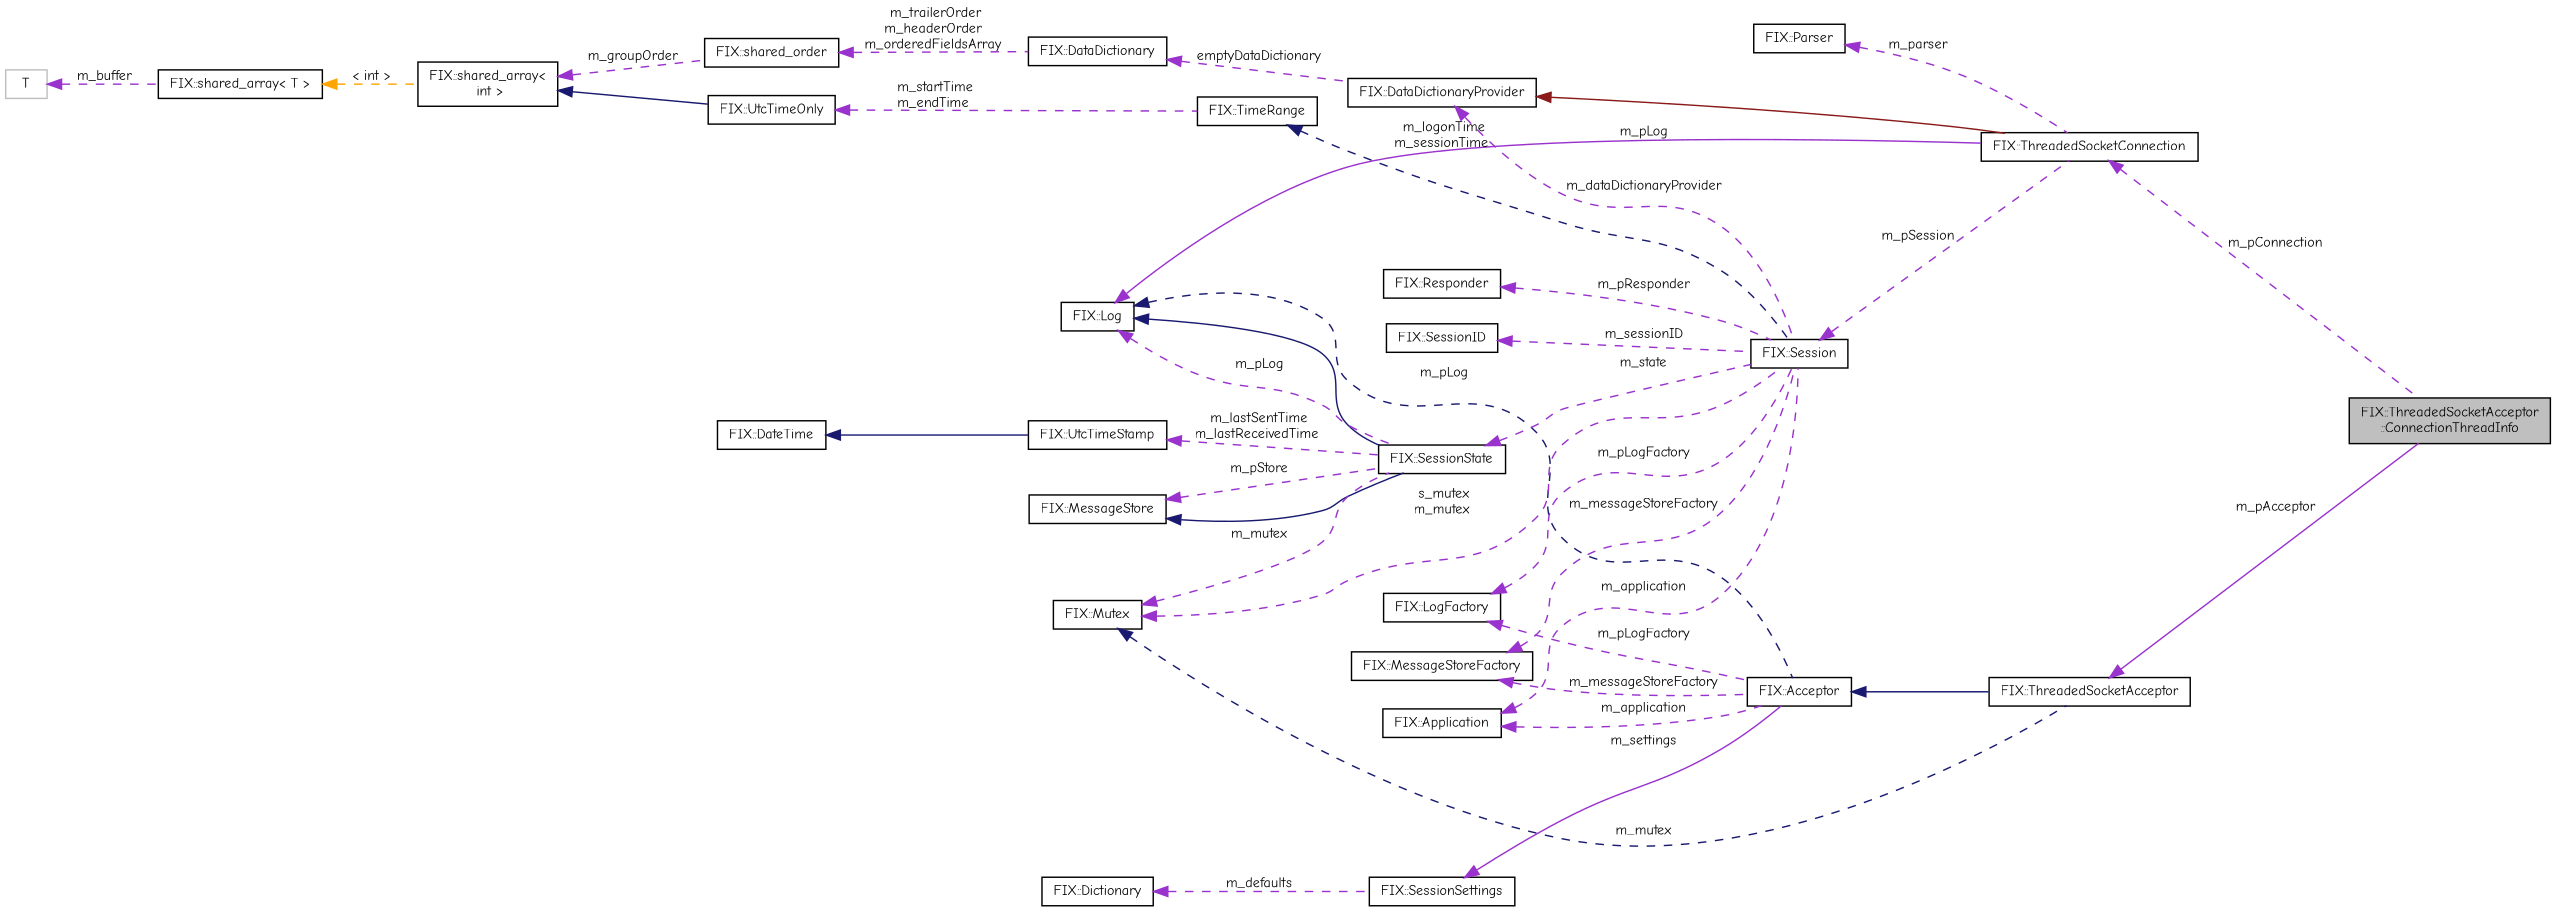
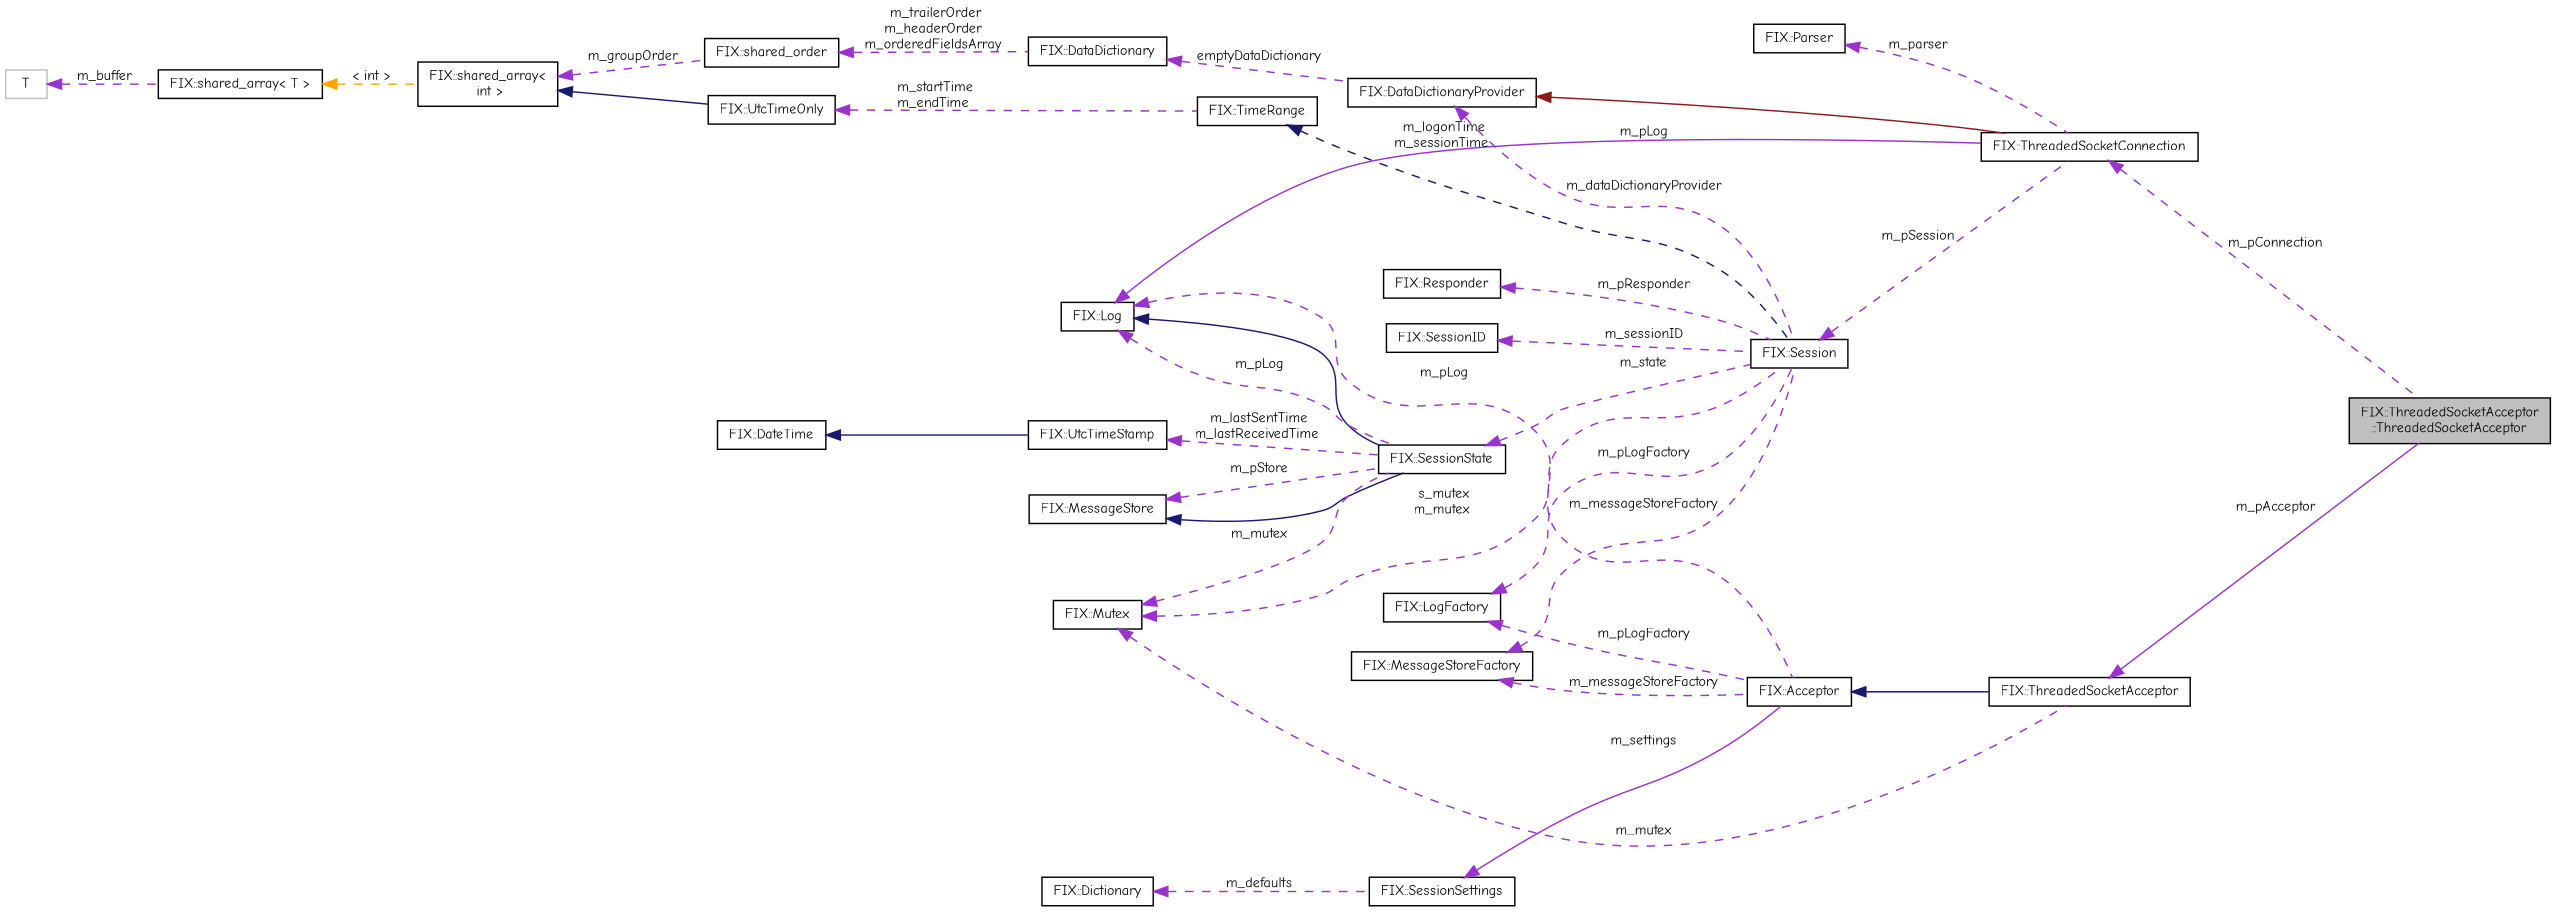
  digraph {
    fontname="Comic Neue"
    rankdir=LR
    node [color=black fillcolor=white fontname="Comic Neue" fontsize=10 shape=record style=filled]
    edge [color=darkorchid3 dir=back fontname="Comic Neue" fontsize=10 labelfontname=Helvetica labelfontsize=10 style=dashed]
-   n1 [fillcolor=grey75 fontcolor=black height=0.2 label="FIX::ThreadedSocketAcceptor\l::ConnectionThreadInfo" width=0.4]
+   n1 [fillcolor=grey75 fontcolor=black height=0.2 label="FIX::ThreadedSocketAcceptor\l::ThreadedSocketAcceptor" width=0.4]
    n2 [height=0.2 label="FIX::ThreadedSocketConnection" width=0.4]
    n3 [height=0.2 label="FIX::Responder" width=0.4]
    n4 [height=0.2 label="FIX::Session" width=0.4]
    n5 [height=0.2 label="FIX::Log" width=0.4]
    n6 [height=0.2 label="FIX::SessionState" width=0.4]
    n7 [height=0.2 label="FIX::Acceptor" width=0.4]
    n8 [height=0.2 label="FIX::ThreadedSocketAcceptor" width=0.4]
    n9 [height=0.2 label="FIX::Parser" width=0.4]
    n10 [height=0.2 label="FIX::MessageStore" width=0.4]
    n11 [height=0.2 label="FIX::UtcTimeStamp" width=0.4]
    n12 [height=0.2 label="FIX::DateTime" width=0.4]
    n13 [height=0.2 label="FIX::UtcTimeOnly" width=0.4]
    n14 [height=0.2 label="FIX::TimeRange" width=0.4]
    n15 [height=0.2 label="FIX::Mutex" width=0.4]
-   n16 [height=0.2 label="FIX::Application" width=0.4]
    n17 [height=0.2 label="FIX::SessionID" width=0.4]
    n18 [height=0.2 label="FIX::MessageStoreFactory" width=0.4]
    n19 [height=0.2 label="FIX::DataDictionaryProvider" width=0.4]
    n20 [height=0.2 label="FIX::DataDictionary" width=0.4]
    n21 [height=0.2 label="FIX::shared_order" width=0.4]
    n22 [height=0.2 label="FIX::shared_array\<\l int \>" width=0.4]
    n23 [height=0.2 label="FIX::shared_array\< T \>" width=0.4]
    n24 [color=grey75 height=0.2 label=T width=0.4]
    n25 [height=0.2 label="FIX::LogFactory" width=0.4]
    n26 [height=0.2 label="FIX::SessionSettings" width=0.4]
    n27 [height=0.2 label="FIX::Dictionary" width=0.4]
    n2 -> n1 [label=" m_pConnection"]
    n3 -> n4 [label=" m_pResponder"]
    n4 -> n2 [label=" m_pSession"]
    n5 -> n2 [label=" m_pLog" style=solid]
    n5 -> n6 [color=midnightblue style=solid]
    n5 -> n6 [label=" m_pLog"]
-   n5 -> n7 [color=midnightblue label=" m_pLog"]
+   n5 -> n7 [label=" m_pLog"]
    n6 -> n4 [label=" m_state"]
    n7 -> n8 [color=midnightblue style=solid]
    n8 -> n1 [label=" m_pAcceptor" style=solid]
    n9 -> n2 [label=" m_parser"]
    n10 -> n6 [color=midnightblue style=solid]
    n10 -> n6 [label=" m_pStore"]
    n11 -> n6 [label=" m_lastSentTime\nm_lastReceivedTime"]
    n12 -> n11 [color=midnightblue style=solid]
    n13 -> n14 [label=" m_startTime\nm_endTime"]
    n14 -> n4 [color=midnightblue label=" m_logonTime\nm_sessionTime"]
    n15 -> n4 [label=" s_mutex\nm_mutex"]
    n15 -> n6 [label=" m_mutex"]
-   n15 -> n8 [color=midnightblue label=" m_mutex"]
-   n16 -> n4 [label=" m_application"]
-   n16 -> n7 [label=" m_application"]
+   n15 -> n8 [label=" m_mutex"]
    n17 -> n4 [label=" m_sessionID"]
    n18 -> n4 [label=" m_messageStoreFactory"]
    n18 -> n7 [label=" m_messageStoreFactory"]
    n19 -> n2 [color=firebrick4 style=solid]
    n19 -> n4 [label=" m_dataDictionaryProvider"]
    n20 -> n19 [label=" emptyDataDictionary"]
    n21 -> n20 [label=" m_trailerOrder\nm_headerOrder\nm_orderedFieldsArray"]
    n22 -> n13 [color=midnightblue style=solid]
    n22 -> n21 [label=" m_groupOrder"]
    n23 -> n22 [color=orange label=" \< int \>"]
    n24 -> n23 [label=" m_buffer"]
    n25 -> n4 [label=" m_pLogFactory"]
    n25 -> n7 [label=" m_pLogFactory"]
    n26 -> n7 [label=" m_settings" style=solid]
    n27 -> n26 [label=" m_defaults"]
  }
